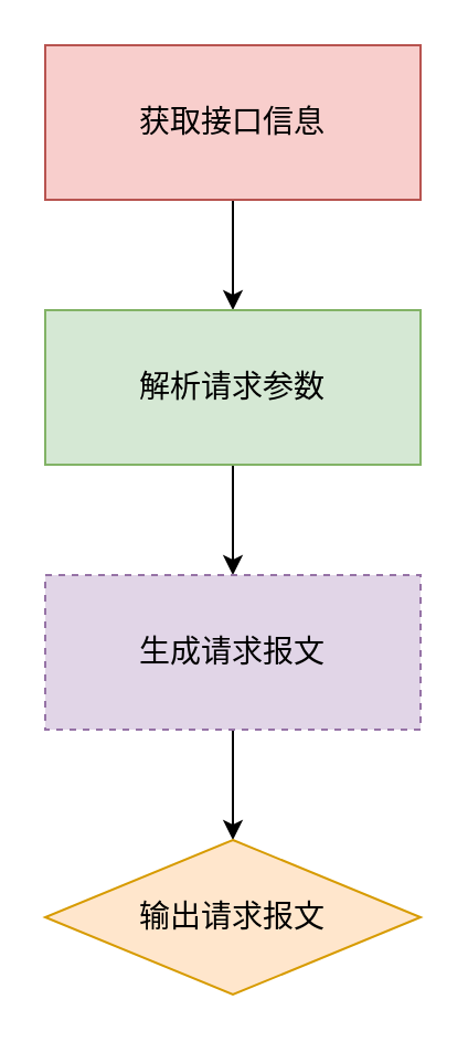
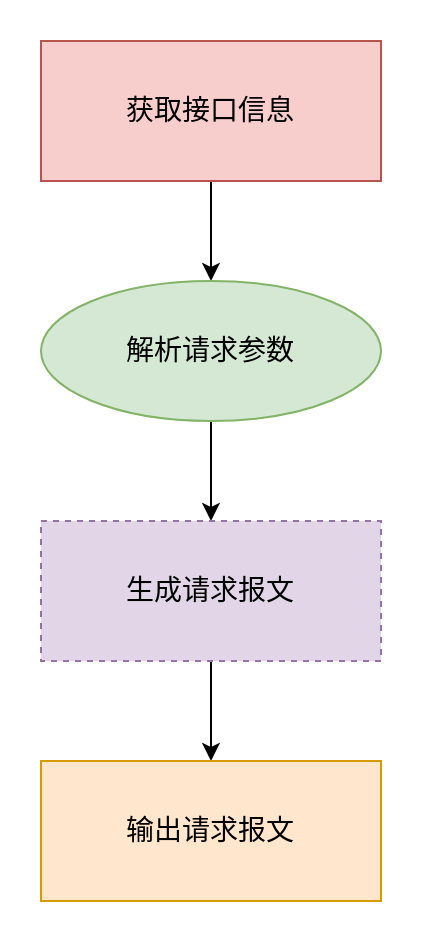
  <mxCell id="0" />
  <mxCell id="1" parent="0" />
  <mxCell id="2" value="" style="edgeStyle=orthogonalEdgeStyle;rounded=0;orthogonalLoop=1;jettySize=auto;html=1;" edge="1" parent="1" source="3" target="5"><mxGeometry relative="1" as="geometry"><mxPoint x="105.5" y="130" as="targetPoint" /></mxGeometry></mxCell>
  <mxCell id="3" value="&lt;font style=&quot;font-size: 14px;&quot;&gt;获取接口信息&lt;/font&gt;" style="rounded=0;whiteSpace=wrap;html=1;fillColor=#f8cecc;strokeColor=#b85450;" vertex="1" parent="1"><mxGeometry x="20" y="20" width="170" height="70" as="geometry" /></mxCell>
  <mxCell id="4" style="edgeStyle=orthogonalEdgeStyle;rounded=0;orthogonalLoop=1;jettySize=auto;html=1;" edge="1" parent="1" source="5" target="7"><mxGeometry relative="1" as="geometry" /></mxCell>
- <mxCell id="5" value="&lt;span style=&quot;font-size: 14px;&quot;&gt;解析请求参数&lt;/span&gt;" style="rounded=0;whiteSpace=wrap;html=1;fillColor=#d5e8d4;strokeColor=#82b366;" vertex="1" parent="1"><mxGeometry x="20" y="140" width="170" height="70" as="geometry" /></mxCell>
+ <mxCell id="5" value="&lt;span style=&quot;font-size: 14px;&quot;&gt;解析请求参数&lt;/span&gt;" style="ellipse;whiteSpace=wrap;html=1;fillColor=#d5e8d4;strokeColor=#82b366;" vertex="1" parent="1"><mxGeometry x="20" y="140" width="170" height="70" as="geometry" /></mxCell>
  <mxCell id="6" style="edgeStyle=orthogonalEdgeStyle;rounded=0;orthogonalLoop=1;jettySize=auto;html=1;entryX=0.5;entryY=0;entryDx=0;entryDy=0;" edge="1" parent="1" source="7" target="8"><mxGeometry relative="1" as="geometry" /></mxCell>
  <mxCell id="7" value="&lt;span style=&quot;font-size: 14px;&quot;&gt;生成请求报文&lt;/span&gt;" style="rounded=0;whiteSpace=wrap;html=1;fillColor=#e1d5e7;strokeColor=#9673a6;dashed=1;" vertex="1" parent="1"><mxGeometry x="20" y="260" width="170" height="70" as="geometry" /></mxCell>
- <mxCell id="8" value="&lt;span style=&quot;font-size: 14px;&quot;&gt;输出请求报文&lt;/span&gt;" style="rhombus;whiteSpace=wrap;html=1;fillColor=#ffe6cc;strokeColor=#d79b00;" vertex="1" parent="1"><mxGeometry x="20" y="380" width="170" height="70" as="geometry" /></mxCell>
+ <mxCell id="8" value="&lt;span style=&quot;font-size: 14px;&quot;&gt;输出请求报文&lt;/span&gt;" style="rounded=0;whiteSpace=wrap;html=1;fillColor=#ffe6cc;strokeColor=#d79b00;" vertex="1" parent="1"><mxGeometry x="20" y="380" width="170" height="70" as="geometry" /></mxCell>
